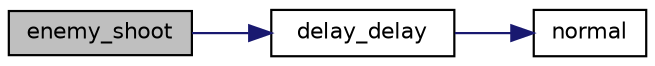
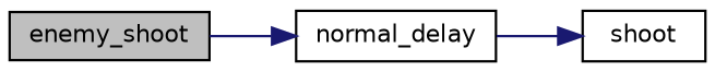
  digraph {
    rankdir=LR
    node [color=black fillcolor=white fontname=Helvetica fontsize=10 shape=record style=filled]
    edge [color=midnightblue fontname=Helvetica fontsize=10 labelfontname=Helvetica labelfontsize=10 style=solid]
    n1 [fillcolor=grey75 fontcolor=black height=0.2 label=enemy_shoot width=0.4]
-   n2 [height=0.2 label=delay_delay width=0.4]
-   n3 [height=0.2 label=normal width=0.4]
+   n2 [height=0.2 label=normal_delay width=0.4]
+   n3 [height=0.2 label=shoot width=0.4]
    n1 -> n2
    n2 -> n3
  }
